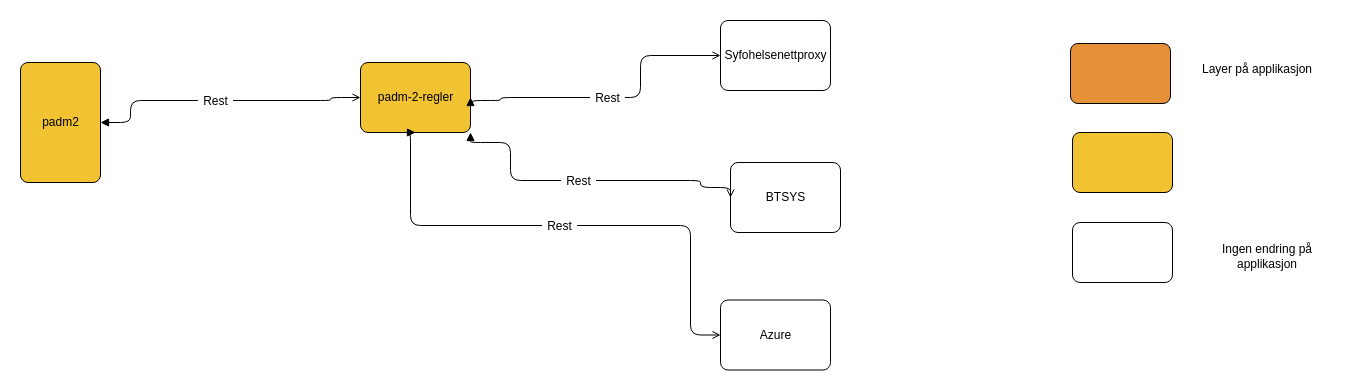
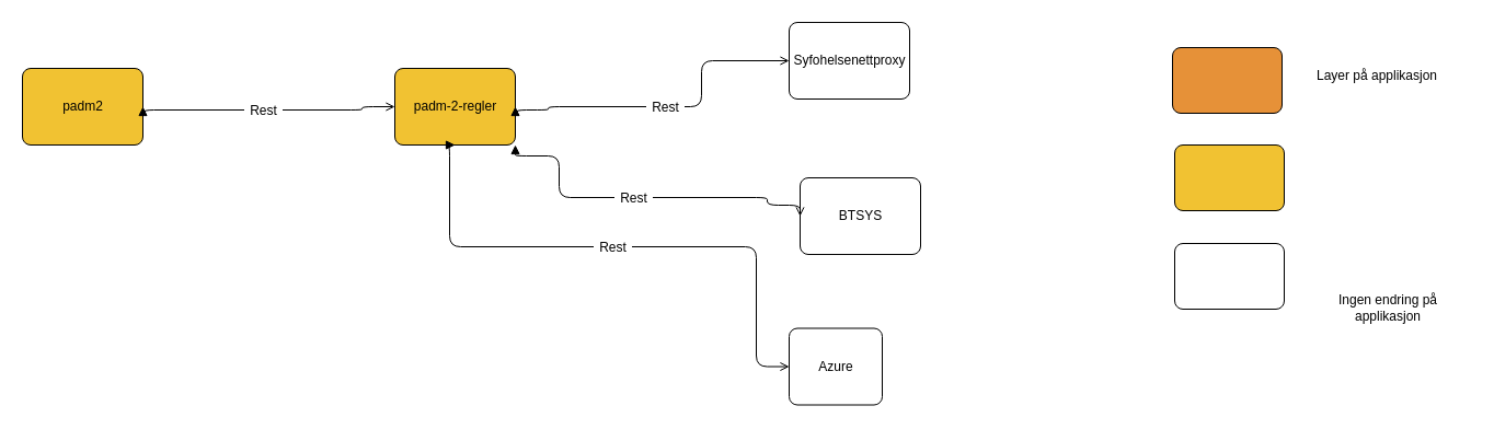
  <mxCell id="0" />
  <mxCell id="1" value="Layer 0" parent="0" />
  <mxCell id="2" value="&lt;div style=&quot;width: 103.333px ; height: auto ; word-break: break-word&quot;&gt;&lt;div align=&quot;center&quot;&gt;&lt;span style=&quot;text-decoration: none ; font-family: &amp;#34;arial&amp;#34; ; font-size: 12px ; line-height: 0&quot;&gt;&lt;span style=&quot;text-decoration: none ; line-height: normal&quot;&gt;Syfohelsenettproxy&lt;/span&gt;&lt;/span&gt;&lt;/div&gt;&lt;/div&gt;" style="shape=ext;rounded=1;arcSize=15;absoluteArcSize=1;shadow=0;strokeWidth=1;fillColor=#ffffff;strokeColor=#000000;opacity=100.0;html=1;nl2Br=0;verticalAlign=middle;align=center;spacingLeft=1.833;spacingRight=0;whiteSpace=wrap;gliffyId=37;" parent="1" vertex="1"><mxGeometry x="720" y="20" width="110" height="70" as="geometry" /></mxCell>
- <mxCell id="3" value="&lt;div style='width: 103.333px;height:auto;word-break: break-word;'&gt;&lt;div align=&quot;center&quot;&gt;&lt;span style=&quot;text-decoration:none;font-family:Arial;font-size:12px; line-height: 0;&quot;&gt;&lt;span style=&quot;text-decoration:none; line-height: normal;&quot;&gt;padm&lt;/span&gt;&lt;/span&gt;&lt;span style=&quot; line-height: normal;&quot;&gt;2&lt;/span&gt;&lt;/div&gt;&lt;/div&gt;" style="shape=ext;rounded=1;arcSize=15;absoluteArcSize=1;shadow=0;strokeWidth=1;fillColor=#f1c232;strokeColor=#000000;opacity=100.0;html=1;nl2Br=0;verticalAlign=middle;align=center;spacingLeft=1.833;spacingRight=0;whiteSpace=wrap;gliffyId=33;" parent="1" vertex="1"><mxGeometry x="20" y="62" width="80" height="120" as="geometry" /></mxCell>
+ <mxCell id="3" value="&lt;div style='width: 103.333px;height:auto;word-break: break-word;'&gt;&lt;div align=&quot;center&quot;&gt;&lt;span style=&quot;text-decoration:none;font-family:Arial;font-size:12px; line-height: 0;&quot;&gt;&lt;span style=&quot;text-decoration:none; line-height: normal;&quot;&gt;padm&lt;/span&gt;&lt;/span&gt;&lt;span style=&quot; line-height: normal;&quot;&gt;2&lt;/span&gt;&lt;/div&gt;&lt;/div&gt;" style="shape=ext;rounded=1;arcSize=15;absoluteArcSize=1;shadow=0;strokeWidth=1;fillColor=#f1c232;strokeColor=#000000;opacity=100.0;html=1;nl2Br=0;verticalAlign=middle;align=center;spacingLeft=1.833;spacingRight=0;whiteSpace=wrap;gliffyId=33;" parent="1" vertex="1"><mxGeometry x="20" y="62" width="110" height="70" as="geometry" /></mxCell>
  <mxCell id="4" style="shape=ext;rounded=1;arcSize=15;absoluteArcSize=1;shadow=0;strokeWidth=1;fillColor=#e69138;strokeColor=#000000;opacity=100.0;gliffyId=30;" parent="1" vertex="1"><mxGeometry x="1070" y="43" width="100" height="60" as="geometry" /></mxCell>
  <mxCell id="5" style="shape=ext;rounded=1;arcSize=15;absoluteArcSize=1;shadow=0;strokeWidth=1;fillColor=#f1c232;strokeColor=#000000;opacity=100.0;gliffyId=29;" parent="1" vertex="1"><mxGeometry x="1072" y="132" width="100" height="60" as="geometry" /></mxCell>
  <mxCell id="6" style="shape=ext;rounded=1;arcSize=15;absoluteArcSize=1;shadow=0;strokeWidth=1;fillColor=#FFFFFF;strokeColor=#000000;opacity=100.0;gliffyId=28;" parent="1" vertex="1"><mxGeometry x="1072" y="222" width="100" height="60" as="geometry" /></mxCell>
  <mxCell id="7" value="&lt;div style='width: 147.0px;height:auto;word-break: break-word;'&gt;&lt;div align=&quot;center&quot;&gt;&lt;span style=&quot;font-family:Arial;font-size:12px; line-height: 0;&quot;&gt;&lt;span style=&quot; line-height: normal;&quot;&gt;Layer på applikasjon&lt;/span&gt;&lt;/span&gt;&lt;/div&gt;&lt;/div&gt;" style="text;html=1;nl2Br=0;html=1;nl2Br=0;verticalAlign=middle;align=center;spacingLeft=0.0;spacingRight=0;whiteSpace=wrap;gliffyId=27;" parent="1" vertex="1"><mxGeometry x="1182" y="62" width="150" height="14" as="geometry" /></mxCell>
- <mxCell id="8" value="&lt;div style='width: 147.0px;height:auto;word-break: break-word;'&gt;&lt;div align=&quot;center&quot;&gt;&lt;span style=&quot;font-family:Arial;font-size:12px; line-height: 0;&quot;&gt;&lt;span style=&quot; line-height: normal;&quot;&gt;Ingen endring på applikasjon&lt;/span&gt;&lt;/span&gt;&lt;/div&gt;&lt;/div&gt;" style="text;html=1;nl2Br=0;html=1;nl2Br=0;verticalAlign=middle;align=center;spacingLeft=0.0;spacingRight=0;whiteSpace=wrap;gliffyId=25;" parent="1" vertex="1"><mxGeometry x="1192" y="242" width="150" height="28" as="geometry" /></mxCell>
- <mxCell id="9" value="&lt;div style=&quot;width: 103.333px ; height: auto ; word-break: break-word&quot;&gt;&lt;div align=&quot;center&quot;&gt;&lt;span style=&quot;text-decoration: none ; font-family: &amp;#34;arial&amp;#34; ; font-size: 12px ; line-height: 0&quot;&gt;&lt;span style=&quot;text-decoration: none ; line-height: normal&quot;&gt;Azure&lt;/span&gt;&lt;/span&gt;&lt;/div&gt;&lt;/div&gt;" style="shape=ext;rounded=1;arcSize=15;absoluteArcSize=1;shadow=0;strokeWidth=1;fillColor=#ffffff;strokeColor=#000000;opacity=100.0;html=1;nl2Br=0;verticalAlign=middle;align=center;spacingLeft=1.833;spacingRight=0;whiteSpace=wrap;gliffyId=41;" parent="1" vertex="1"><mxGeometry x="720" y="299.5" width="110" height="70" as="geometry" /></mxCell>
+ <mxCell id="8" value="&lt;div style='width: 147.0px;height:auto;word-break: break-word;'&gt;&lt;div align=&quot;center&quot;&gt;&lt;span style=&quot;font-family:Arial;font-size:12px; line-height: 0;&quot;&gt;&lt;span style=&quot; line-height: normal;&quot;&gt;Ingen endring på applikasjon&lt;/span&gt;&lt;/span&gt;&lt;/div&gt;&lt;/div&gt;" style="text;html=1;nl2Br=0;html=1;nl2Br=0;verticalAlign=middle;align=center;spacingLeft=0.0;spacingRight=0;whiteSpace=wrap;gliffyId=25;" parent="1" vertex="1"><mxGeometry x="1192" y="267" width="150" height="28" as="geometry" /></mxCell>
+ <mxCell id="9" value="&lt;div style=&quot;width: 103.333px ; height: auto ; word-break: break-word&quot;&gt;&lt;div align=&quot;center&quot;&gt;&lt;span style=&quot;text-decoration: none ; font-family: &amp;#34;arial&amp;#34; ; font-size: 12px ; line-height: 0&quot;&gt;&lt;span style=&quot;text-decoration: none ; line-height: normal&quot;&gt;Azure&lt;/span&gt;&lt;/span&gt;&lt;/div&gt;&lt;/div&gt;" style="shape=ext;rounded=1;arcSize=15;absoluteArcSize=1;shadow=0;strokeWidth=1;fillColor=#ffffff;strokeColor=#000000;opacity=100.0;html=1;nl2Br=0;verticalAlign=middle;align=center;spacingLeft=1.833;spacingRight=0;whiteSpace=wrap;gliffyId=41;" parent="1" vertex="1"><mxGeometry x="720" y="299.5" width="85" height="70" as="geometry" /></mxCell>
  <mxCell id="10" value="&lt;div style='width: 103.333px;height:auto;word-break: break-word;'&gt;&lt;div align=&quot;center&quot;&gt;&lt;span style=&quot;text-decoration:none;font-family:Arial;font-size:12px; line-height: 0;&quot;&gt;&lt;span style=&quot;text-decoration:none; line-height: normal;&quot;&gt;padm-2-regler&lt;/span&gt;&lt;/span&gt;&lt;/div&gt;&lt;/div&gt;" style="shape=ext;rounded=1;arcSize=15;absoluteArcSize=1;shadow=0;strokeWidth=1;fillColor=#f1c232;strokeColor=#000000;opacity=100.0;html=1;nl2Br=0;verticalAlign=middle;align=center;spacingLeft=1.833;spacingRight=0;whiteSpace=wrap;gliffyId=90;" parent="1" vertex="1"><mxGeometry x="360" y="62" width="110" height="70" as="geometry" /></mxCell>
  <mxCell id="11" style="shape=filledEdge;strokeWidth=1;strokeColor=#000000;fillColor=none;startArrow=open;startFill=0;startSize=6;endArrow=block;endFill=1;endSize=6;rounded=1;html=1;nl2Br=0;gliffyId=103;edgeStyle=orthogonalEdgeStyle;entryX=1;entryY=0.5;entryDx=0;entryDy=0;exitX=0;exitY=0.5;exitDx=0;exitDy=0;" parent="1" source="10" target="3" edge="1"><mxGeometry width="100" height="100" relative="1" as="geometry"><Array as="points"><mxPoint x="330" y="97" /><mxPoint x="330" y="100" /><mxPoint x="130" y="100" /></Array></mxGeometry></mxCell>
  <mxCell id="12" value="&lt;div style='width: 35.688px;height:auto;word-break: break-word;'&gt;&lt;div align=&quot;center&quot;&gt;&lt;span style=&quot;font-family:Arial;font-size:12px; line-height: normal;&quot;&gt;Rest&lt;/span&gt;&lt;/div&gt;&lt;/div&gt;" style="text;html=1;nl2Br=0;labelBackgroundColor=#FFFFFF;html=1;nl2Br=0;verticalAlign=middle;align=center;spacingLeft=0.0;spacingRight=0;gliffyId=104;" parent="11" vertex="1"><mxGeometry x="0.047" relative="1" as="geometry"><mxPoint as="offset" /></mxGeometry></mxCell>
  <mxCell id="13" style="shape=filledEdge;strokeWidth=1;strokeColor=#000000;fillColor=none;startArrow=open;startFill=0;startSize=6;endArrow=block;endFill=1;endSize=6;rounded=1;html=1;nl2Br=0;gliffyId=103;edgeStyle=orthogonalEdgeStyle;entryX=0.5;entryY=1;entryDx=0;entryDy=0;exitX=0;exitY=0.5;exitDx=0;exitDy=0;" edge="1" parent="1" source="9" target="10"><mxGeometry width="100" height="100" relative="1" as="geometry"><Array as="points"><mxPoint x="690" y="335" /><mxPoint x="690" y="225" /><mxPoint x="410" y="225" /><mxPoint x="410" y="132" /></Array><mxPoint x="480" y="222" as="sourcePoint" /><mxPoint x="250" y="222" as="targetPoint" /></mxGeometry></mxCell>
  <mxCell id="14" value="&lt;div style='width: 35.688px;height:auto;word-break: break-word;'&gt;&lt;div align=&quot;center&quot;&gt;&lt;span style=&quot;font-family:Arial;font-size:12px; line-height: normal;&quot;&gt;Rest&lt;/span&gt;&lt;/div&gt;&lt;/div&gt;" style="text;html=1;nl2Br=0;labelBackgroundColor=#FFFFFF;html=1;nl2Br=0;verticalAlign=middle;align=center;spacingLeft=0.0;spacingRight=0;gliffyId=104;" vertex="1" parent="13"><mxGeometry x="0.047" relative="1" as="geometry"><mxPoint as="offset" /></mxGeometry></mxCell>
  <mxCell id="15" style="shape=filledEdge;strokeWidth=1;strokeColor=#000000;fillColor=none;startArrow=open;startFill=0;startSize=6;endArrow=block;endFill=1;endSize=6;rounded=1;html=1;nl2Br=0;gliffyId=103;edgeStyle=orthogonalEdgeStyle;entryX=1;entryY=0.5;entryDx=0;entryDy=0;exitX=0;exitY=0.5;exitDx=0;exitDy=0;" edge="1" parent="1" source="2" target="10"><mxGeometry width="100" height="100" relative="1" as="geometry"><Array as="points"><mxPoint x="640" y="55" /><mxPoint x="640" y="97" /><mxPoint x="500" y="97" /><mxPoint x="500" y="100" /><mxPoint x="470" y="100" /></Array><mxPoint x="740" y="344.5" as="sourcePoint" /><mxPoint x="425" y="142" as="targetPoint" /></mxGeometry></mxCell>
  <mxCell id="16" value="&lt;div style='width: 35.688px;height:auto;word-break: break-word;'&gt;&lt;div align=&quot;center&quot;&gt;&lt;span style=&quot;font-family:Arial;font-size:12px; line-height: normal;&quot;&gt;Rest&lt;/span&gt;&lt;/div&gt;&lt;/div&gt;" style="text;html=1;nl2Br=0;labelBackgroundColor=#FFFFFF;html=1;nl2Br=0;verticalAlign=middle;align=center;spacingLeft=0.0;spacingRight=0;gliffyId=104;" vertex="1" parent="15"><mxGeometry x="0.047" relative="1" as="geometry"><mxPoint as="offset" /></mxGeometry></mxCell>
  <mxCell id="17" value="&lt;div style=&quot;width: 103.333px ; height: auto ; word-break: break-word&quot;&gt;&lt;div align=&quot;center&quot;&gt;&lt;span style=&quot;text-decoration: none ; font-family: &amp;#34;arial&amp;#34; ; font-size: 12px ; line-height: 0&quot;&gt;&lt;span style=&quot;text-decoration: none ; line-height: normal&quot;&gt;BTSYS&lt;/span&gt;&lt;/span&gt;&lt;/div&gt;&lt;/div&gt;" style="shape=ext;rounded=1;arcSize=15;absoluteArcSize=1;shadow=0;strokeWidth=1;fillColor=#ffffff;strokeColor=#000000;opacity=100.0;html=1;nl2Br=0;verticalAlign=middle;align=center;spacingLeft=1.833;spacingRight=0;whiteSpace=wrap;gliffyId=41;" vertex="1" parent="1"><mxGeometry x="730" y="162" width="110" height="70" as="geometry" /></mxCell>
  <mxCell id="18" style="shape=filledEdge;strokeWidth=1;strokeColor=#000000;fillColor=none;startArrow=open;startFill=0;startSize=6;endArrow=block;endFill=1;endSize=6;rounded=1;html=1;nl2Br=0;gliffyId=103;edgeStyle=orthogonalEdgeStyle;entryX=1;entryY=1;entryDx=0;entryDy=0;exitX=0;exitY=0.5;exitDx=0;exitDy=0;" edge="1" parent="1" source="17" target="10"><mxGeometry width="100" height="100" relative="1" as="geometry"><Array as="points"><mxPoint x="700" y="187" /><mxPoint x="700" y="180" /><mxPoint x="510" y="180" /><mxPoint x="510" y="142" /><mxPoint x="470" y="142" /></Array><mxPoint x="740" y="344.5" as="sourcePoint" /><mxPoint x="425" y="142" as="targetPoint" /></mxGeometry></mxCell>
  <mxCell id="19" value="&lt;div style='width: 35.688px;height:auto;word-break: break-word;'&gt;&lt;div align=&quot;center&quot;&gt;&lt;span style=&quot;font-family:Arial;font-size:12px; line-height: normal;&quot;&gt;Rest&lt;/span&gt;&lt;/div&gt;&lt;/div&gt;" style="text;html=1;nl2Br=0;labelBackgroundColor=#FFFFFF;html=1;nl2Br=0;verticalAlign=middle;align=center;spacingLeft=0.0;spacingRight=0;gliffyId=104;" vertex="1" parent="18"><mxGeometry x="0.047" relative="1" as="geometry"><mxPoint as="offset" /></mxGeometry></mxCell>
